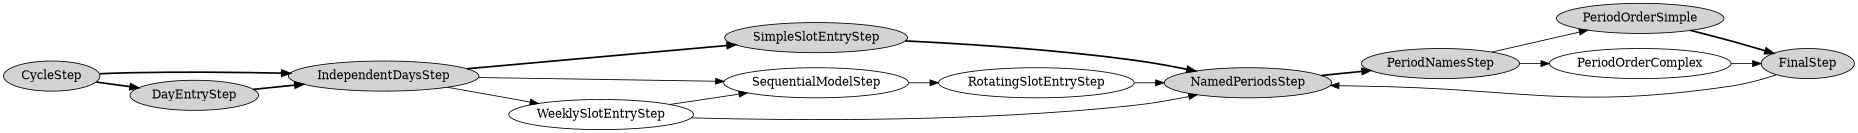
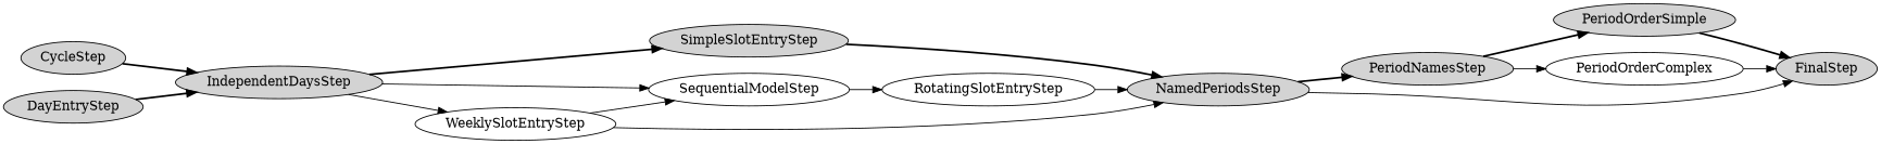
  digraph {
    rankdir=LR
    node [style=filled]
    CycleStep
    IndependentDaysStep
    DayEntryStep
    SimpleSlotEntryStep
    WeeklySlotEntryStep [style=""]
    SequentialModelStep [style=""]
    NamedPeriodsStep
    RotatingSlotEntryStep [style=""]
    PeriodNamesStep
    FinalStep
    PeriodOrderSimple
    PeriodOrderComplex [style=""]
    CycleStep -> IndependentDaysStep [style=bold]
-   CycleStep -> DayEntryStep [style=bold]
    IndependentDaysStep -> SimpleSlotEntryStep [style=bold]
    IndependentDaysStep -> WeeklySlotEntryStep
    IndependentDaysStep -> SequentialModelStep
    DayEntryStep -> IndependentDaysStep [style=bold]
    SimpleSlotEntryStep -> NamedPeriodsStep [style=bold]
    WeeklySlotEntryStep -> SequentialModelStep
    WeeklySlotEntryStep -> NamedPeriodsStep
    SequentialModelStep -> RotatingSlotEntryStep
    NamedPeriodsStep -> PeriodNamesStep [style=bold]
-   FinalStep -> NamedPeriodsStep
+   NamedPeriodsStep -> FinalStep
    RotatingSlotEntryStep -> NamedPeriodsStep
-   PeriodNamesStep -> PeriodOrderSimple [style=solid]
+   PeriodNamesStep -> PeriodOrderSimple [style=bold]
    PeriodNamesStep -> PeriodOrderComplex
    PeriodOrderSimple -> FinalStep [style=bold]
    PeriodOrderComplex -> FinalStep
  }
